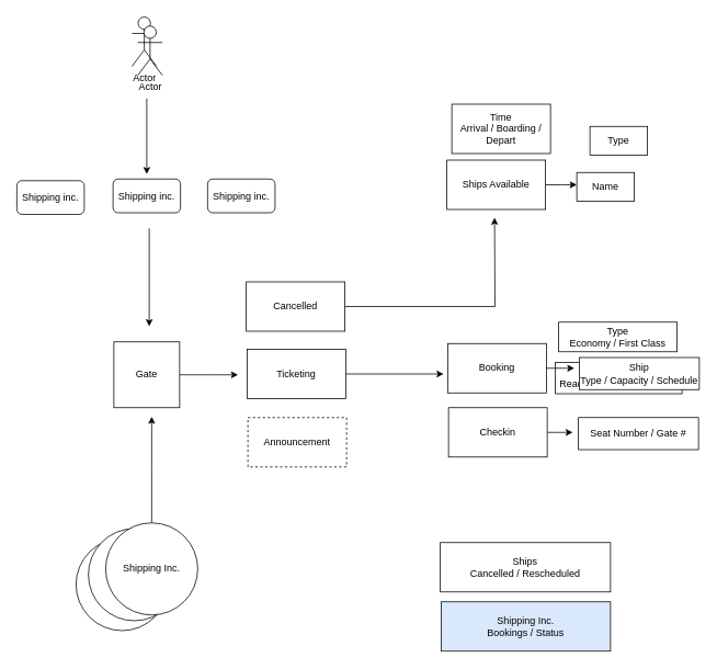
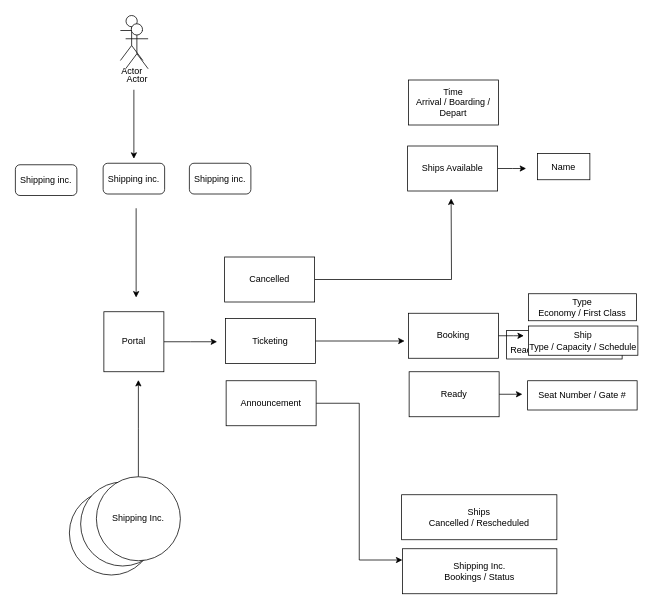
  <mxCell id="0" />
  <mxCell id="1" parent="0" />
  <mxCell id="2" value="Actor" style="shape=umlActor;verticalLabelPosition=bottom;verticalAlign=top;html=1;outlineConnect=0;" parent="1" vertex="1"><mxGeometry x="160" y="20" width="30" height="60" as="geometry" /></mxCell>
  <mxCell id="3" style="edgeStyle=orthogonalEdgeStyle;rounded=0;orthogonalLoop=1;jettySize=auto;html=1;" parent="1" source="4" edge="1"><mxGeometry relative="1" as="geometry"><mxPoint x="289" y="455" as="targetPoint" /></mxGeometry></mxCell>
- <mxCell id="4" value="Gate" style="whiteSpace=wrap;html=1;aspect=fixed;" parent="1" vertex="1"><mxGeometry x="138" y="415" width="80" height="80" as="geometry" /></mxCell>
+ <mxCell id="4" value="Portal" style="whiteSpace=wrap;html=1;aspect=fixed;" parent="1" vertex="1"><mxGeometry x="138" y="415" width="80" height="80" as="geometry" /></mxCell>
  <mxCell id="5" style="edgeStyle=orthogonalEdgeStyle;rounded=0;orthogonalLoop=1;jettySize=auto;html=1;" parent="1" source="6" edge="1"><mxGeometry relative="1" as="geometry"><mxPoint x="601" y="264" as="targetPoint" /></mxGeometry></mxCell>
  <mxCell id="6" value="Cancelled" style="rounded=0;whiteSpace=wrap;html=1;" parent="1" vertex="1"><mxGeometry x="299" y="342" width="120" height="60" as="geometry" /></mxCell>
  <mxCell id="7" style="edgeStyle=orthogonalEdgeStyle;rounded=0;orthogonalLoop=1;jettySize=auto;html=1;" parent="1" source="8" edge="1"><mxGeometry relative="1" as="geometry"><mxPoint x="539" y="454" as="targetPoint" /></mxGeometry></mxCell>
  <mxCell id="8" value="Ticketing" style="rounded=0;whiteSpace=wrap;html=1;" parent="1" vertex="1"><mxGeometry x="300" y="424" width="120" height="60" as="geometry" /></mxCell>
- <mxCell id="10" value="Announcement" style="rounded=0;whiteSpace=wrap;html=1;dashed=1;" parent="1" vertex="1"><mxGeometry x="301" y="507" width="120" height="60" as="geometry" /></mxCell>
+ <mxCell id="9" style="edgeStyle=orthogonalEdgeStyle;rounded=0;orthogonalLoop=1;jettySize=auto;html=1;entryX=0;entryY=0.25;entryDx=0;entryDy=0;" parent="1" source="10" edge="1" target="28"><mxGeometry relative="1" as="geometry"><mxPoint x="484" y="745" as="targetPoint" /></mxGeometry></mxCell>
+ <mxCell id="10" value="Announcement" style="rounded=0;whiteSpace=wrap;html=1;" parent="1" vertex="1"><mxGeometry x="301" y="507" width="120" height="60" as="geometry" /></mxCell>
  <mxCell id="11" style="edgeStyle=orthogonalEdgeStyle;rounded=0;orthogonalLoop=1;jettySize=auto;html=1;" parent="1" source="12" edge="1"><mxGeometry relative="1" as="geometry"><mxPoint x="701" y="224" as="targetPoint" /></mxGeometry></mxCell>
  <mxCell id="12" value="Ships Available" style="rounded=0;whiteSpace=wrap;html=1;" parent="1" vertex="1"><mxGeometry x="543" y="194" width="120" height="60" as="geometry" /></mxCell>
- <mxCell id="13" value="Time&lt;br&gt;Arrival / Boarding / Depart" style="rounded=0;whiteSpace=wrap;html=1;" parent="1" vertex="1"><mxGeometry x="549" y="126" width="120" height="60" as="geometry" /></mxCell>
+ <mxCell id="13" value="Time&lt;br&gt;Arrival / Boarding / Depart" style="rounded=0;whiteSpace=wrap;html=1;" parent="1" vertex="1"><mxGeometry x="544" y="106" width="120" height="60" as="geometry" /></mxCell>
  <mxCell id="14" value="Shipping Inc." style="ellipse;whiteSpace=wrap;html=1;aspect=fixed;" parent="1" vertex="1"><mxGeometry x="92" y="654" width="112" height="112" as="geometry" /></mxCell>
- <mxCell id="15" value="Name" style="rounded=0;whiteSpace=wrap;html=1;" parent="1" vertex="1"><mxGeometry x="701" y="209" width="70" height="35" as="geometry" /></mxCell>
- <mxCell id="16" value="Type" style="rounded=0;whiteSpace=wrap;html=1;" parent="1" vertex="1"><mxGeometry x="717" y="153" width="70" height="35" as="geometry" /></mxCell>
+ <mxCell id="15" value="Name" style="rounded=0;whiteSpace=wrap;html=1;" parent="1" vertex="1"><mxGeometry x="716" y="204" width="70" height="35" as="geometry" /></mxCell>
  <mxCell id="17" value="Status&lt;br&gt;Ready / Boarding /&amp;nbsp; On sail" style="rounded=0;whiteSpace=wrap;html=1;" parent="1" vertex="1"><mxGeometry x="675" y="440" width="154" height="38" as="geometry" /></mxCell>
  <mxCell id="18" value="Shipping Inc." style="ellipse;whiteSpace=wrap;html=1;aspect=fixed;" parent="1" vertex="1"><mxGeometry x="107" y="642" width="112" height="112" as="geometry" /></mxCell>
  <mxCell id="19" style="edgeStyle=orthogonalEdgeStyle;rounded=0;orthogonalLoop=1;jettySize=auto;html=1;" parent="1" source="20" edge="1"><mxGeometry relative="1" as="geometry"><mxPoint x="184" y="506" as="targetPoint" /></mxGeometry></mxCell>
  <mxCell id="20" value="Shipping Inc." style="ellipse;whiteSpace=wrap;html=1;aspect=fixed;" parent="1" vertex="1"><mxGeometry x="128" y="635" width="112" height="112" as="geometry" /></mxCell>
  <mxCell id="21" style="edgeStyle=orthogonalEdgeStyle;rounded=0;orthogonalLoop=1;jettySize=auto;html=1;" parent="1" source="22" edge="1"><mxGeometry relative="1" as="geometry"><mxPoint x="698" y="447" as="targetPoint" /></mxGeometry></mxCell>
  <mxCell id="22" value="Booking" style="rounded=0;whiteSpace=wrap;html=1;" parent="1" vertex="1"><mxGeometry x="544" y="417" width="120" height="60" as="geometry" /></mxCell>
  <mxCell id="23" value="Ship&lt;br&gt;Type / Capacity / Schedule" style="rounded=0;whiteSpace=wrap;html=1;" parent="1" vertex="1"><mxGeometry x="704" y="434" width="146" height="39" as="geometry" /></mxCell>
- <mxCell id="24" value="Type&lt;br&gt;Economy / First Class" style="rounded=0;whiteSpace=wrap;html=1;" parent="1" vertex="1"><mxGeometry x="679" y="391" width="144" height="36" as="geometry" /></mxCell>
+ <mxCell id="24" value="Type&lt;br&gt;Economy / First Class" style="rounded=0;whiteSpace=wrap;html=1;" parent="1" vertex="1"><mxGeometry x="704" y="391" width="144" height="36" as="geometry" /></mxCell>
  <mxCell id="25" style="edgeStyle=orthogonalEdgeStyle;rounded=0;orthogonalLoop=1;jettySize=auto;html=1;" parent="1" source="26" edge="1"><mxGeometry relative="1" as="geometry"><mxPoint x="696" y="525" as="targetPoint" /></mxGeometry></mxCell>
- <mxCell id="26" value="Checkin" style="rounded=0;whiteSpace=wrap;html=1;" parent="1" vertex="1"><mxGeometry x="545" y="495" width="120" height="60" as="geometry" /></mxCell>
+ <mxCell id="26" value="Ready" style="rounded=0;whiteSpace=wrap;html=1;" parent="1" vertex="1"><mxGeometry x="545" y="495" width="120" height="60" as="geometry" /></mxCell>
  <mxCell id="27" value="Ships&lt;br&gt;Cancelled / Rescheduled" style="rounded=0;whiteSpace=wrap;html=1;" parent="1" vertex="1"><mxGeometry x="535" y="659" width="207" height="60" as="geometry" /></mxCell>
- <mxCell id="28" value="Shipping Inc.&lt;br&gt;Bookings / Status" style="rounded=0;whiteSpace=wrap;html=1;fillColor=#dae8fc;" parent="1" vertex="1"><mxGeometry x="536" y="731" width="206" height="60" as="geometry" /></mxCell>
+ <mxCell id="28" value="Shipping Inc.&lt;br&gt;Bookings / Status" style="rounded=0;whiteSpace=wrap;html=1;" parent="1" vertex="1"><mxGeometry x="536" y="731" width="206" height="60" as="geometry" /></mxCell>
  <mxCell id="29" value="Seat Number / Gate #" style="rounded=0;whiteSpace=wrap;html=1;" parent="1" vertex="1"><mxGeometry x="703" y="507" width="146" height="39" as="geometry" /></mxCell>
  <mxCell id="30" value="Actor" style="shape=umlActor;verticalLabelPosition=bottom;verticalAlign=top;html=1;outlineConnect=0;" parent="1" vertex="1"><mxGeometry x="167" y="31" width="30" height="60" as="geometry" /></mxCell>
  <mxCell id="31" value="Shipping inc." style="rounded=1;whiteSpace=wrap;html=1;" parent="1" vertex="1"><mxGeometry x="20" y="219" width="82" height="41" as="geometry" /></mxCell>
  <mxCell id="32" value="Shipping inc." style="rounded=1;whiteSpace=wrap;html=1;" parent="1" vertex="1"><mxGeometry x="137" y="217" width="82" height="41" as="geometry" /></mxCell>
  <mxCell id="33" value="Shipping inc." style="rounded=1;whiteSpace=wrap;html=1;" parent="1" vertex="1"><mxGeometry x="252" y="217" width="82" height="41" as="geometry" /></mxCell>
  <mxCell id="34" value="" style="endArrow=classic;html=1;rounded=0;" parent="1" edge="1"><mxGeometry width="50" height="50" relative="1" as="geometry"><mxPoint x="178" y="119" as="sourcePoint" /><mxPoint x="178" y="211" as="targetPoint" /></mxGeometry></mxCell>
  <mxCell id="35" value="" style="endArrow=classic;html=1;rounded=0;" parent="1" edge="1"><mxGeometry width="50" height="50" relative="1" as="geometry"><mxPoint x="181" y="277" as="sourcePoint" /><mxPoint x="181" y="396" as="targetPoint" /></mxGeometry></mxCell>
